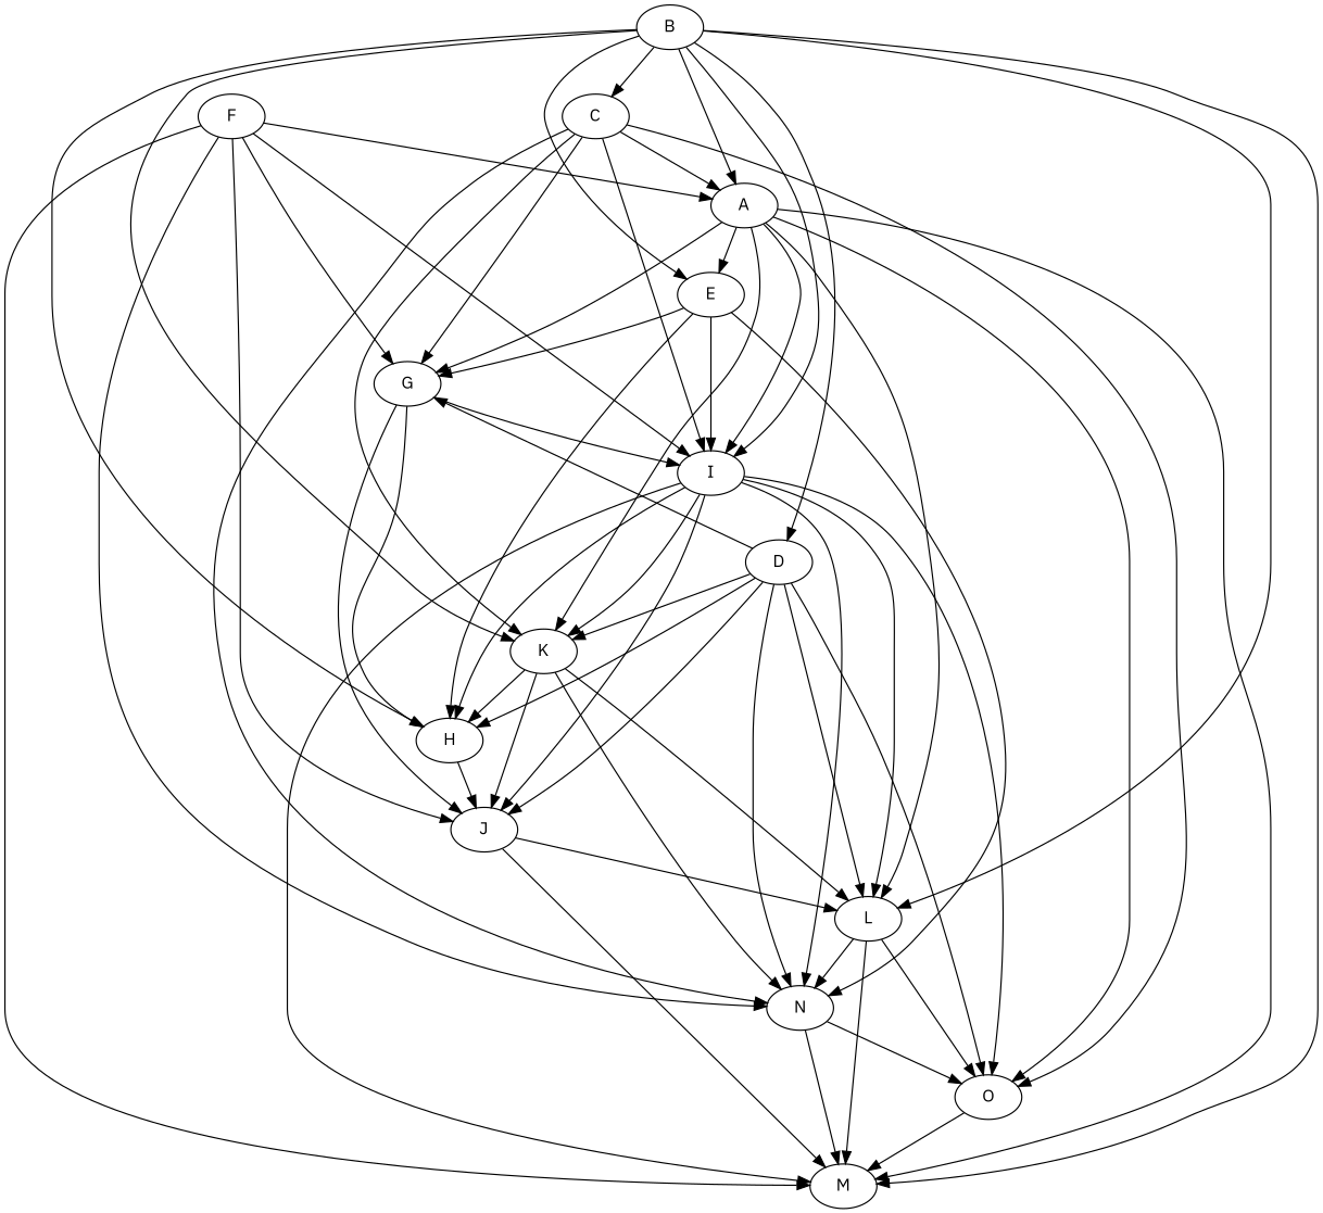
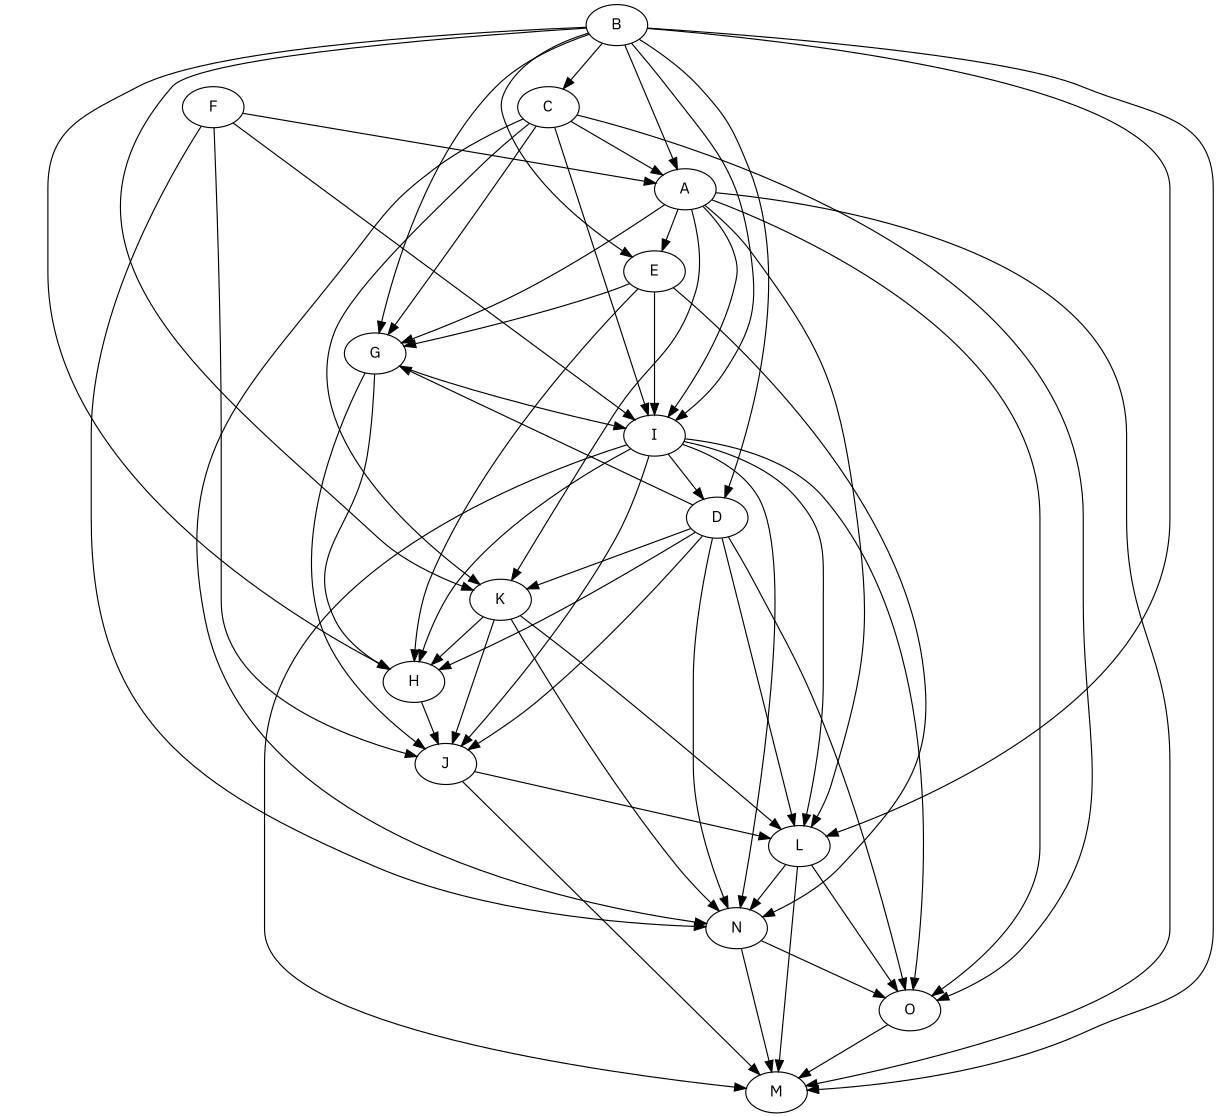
  digraph {
    fontname="IBM Plex Sans"
    node [fontname="IBM Plex Sans"]
    edge [fontname="IBM Plex Sans"]
    A
    E
    G
    I
    K
    L
    M
    O
    N
    H
    J
    D
    B
    C
    F
    A -> E
    A -> G
    A -> I
    A -> K
    A -> L
    A -> M
    A -> O
    E -> G
    E -> I
    E -> N
    E -> H
    G -> I
    G -> H
    G -> J
-   I -> K
+   I -> D
    I -> L
    I -> M
    I -> O
    I -> N
    I -> H
    I -> J
    K -> L
    K -> N
    K -> H
    K -> J
    L -> M
    L -> O
    L -> N
    O -> M
    N -> M
    N -> O
    H -> J
    J -> L
    J -> M
    D -> G
    D -> K
    D -> L
    D -> O
    D -> N
    D -> H
    D -> J
    B -> A
    B -> E
    B -> I
    B -> K
    B -> L
    B -> M
    B -> H
    B -> D
    B -> C
    C -> A
    C -> G
    C -> I
    C -> K
    C -> O
    C -> N
    F -> A
-   F -> G
+   B -> G
    F -> I
-   F -> M
    F -> N
    F -> J
  }
